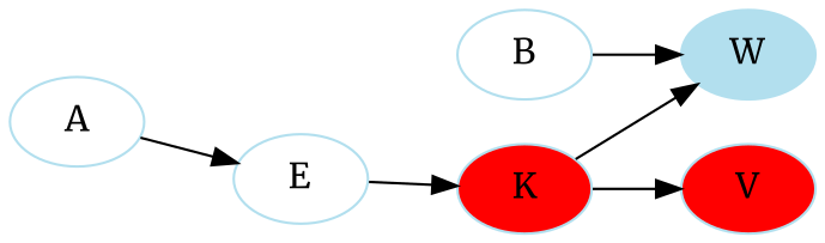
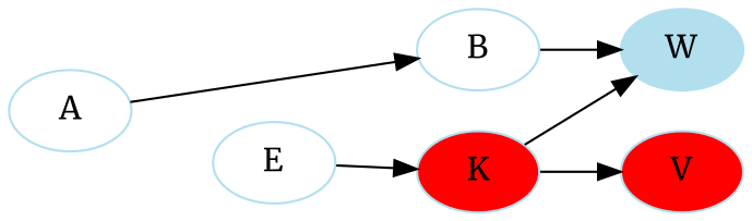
  digraph {
    fontname=Merriweather
    rankdir=LR
    splines=true
    node [color=lightblue2 fillcolor=white fontname=Merriweather style=filled]
    edge [fontname=Merriweather]
    A
    B
    W [fillcolor=""]
    K [fillcolor=red]
    E
    V [fillcolor=red]
-   A -> E
+   A -> B
    B -> W
    K -> W
    K -> V
    E -> K
  }
